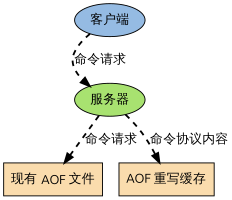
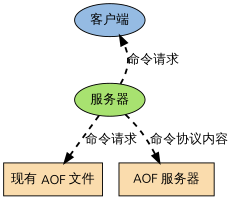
  digraph {
    fontname=Ubuntu
    node [fillcolor="#FADCAD" fontname=Ubuntu style=filled]
    edge [fontname=Ubuntu style="bold, dashed"]
    n1 [fillcolor="#95BBE3" label="客户端"]
    n2 [fillcolor="#A8E270" label="服务器"]
    n3 [label="现有 AOF 文件" shape=box]
-   n4 [label="AOF 重写缓存" shape=box]
-   n1 -> n2 [label="命令请求"]
+   n4 [label="AOF 服务器" shape=box]
+   n2 -> n1 [label="命令请求"]
    n2 -> n3 [label="命令请求"]
    n2 -> n4 [label="命令协议内容"]
  }
